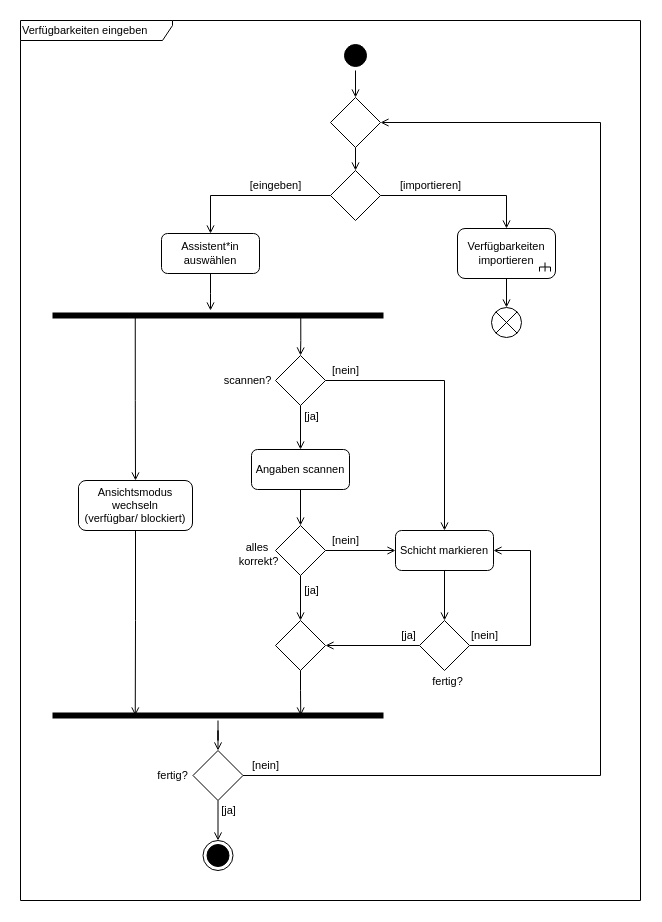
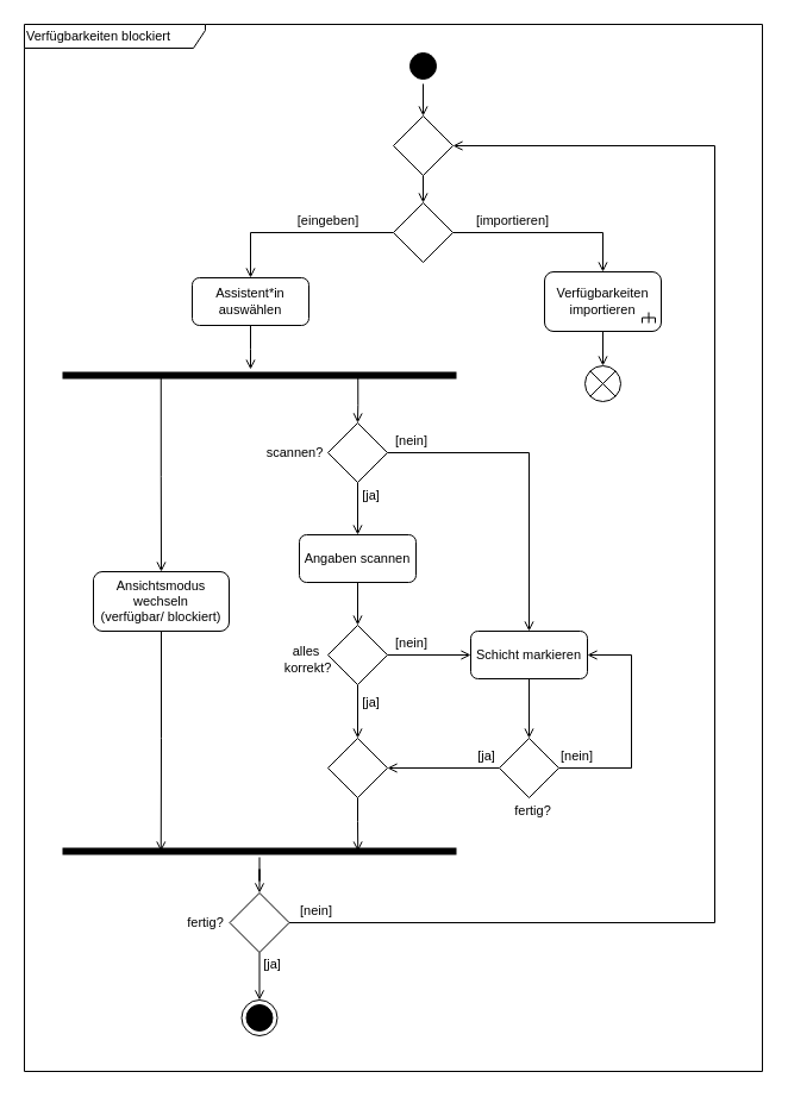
  <mxCell id="0" />
  <mxCell id="1" parent="0" />
  <mxCell id="2" value="alles&amp;nbsp;&lt;div&gt;korrekt?&lt;/div&gt;" style="text;html=1;align=center;verticalAlign=middle;resizable=0;points=[];autosize=1;strokeColor=none;fillColor=none;fontFamily=Helvetica;fontSize=11;fontColor=default;labelBackgroundColor=default;" vertex="1" parent="1"><mxGeometry x="228" y="534" width="60" height="40" as="geometry" /></mxCell>
  <mxCell id="3" style="edgeStyle=orthogonalEdgeStyle;rounded=0;orthogonalLoop=1;jettySize=auto;html=1;entryX=0.5;entryY=0;entryDx=0;entryDy=0;strokeColor=default;align=center;verticalAlign=middle;fontFamily=Helvetica;fontSize=11;fontColor=default;labelBackgroundColor=default;endArrow=open;endFill=0;" edge="1" parent="1" source="4" target="51"><mxGeometry relative="1" as="geometry" /></mxCell>
  <mxCell id="4" value="" style="ellipse;html=1;shape=startState;fillColor=#000000;strokeColor=#000000;" vertex="1" parent="1"><mxGeometry x="340" y="40" width="30" height="30" as="geometry" /></mxCell>
  <mxCell id="5" style="edgeStyle=orthogonalEdgeStyle;rounded=0;orthogonalLoop=1;jettySize=auto;html=1;entryX=0.5;entryY=0;entryDx=0;entryDy=0;strokeColor=default;align=center;verticalAlign=middle;fontFamily=Helvetica;fontSize=11;fontColor=default;labelBackgroundColor=default;endArrow=open;endFill=0;" edge="1" parent="1" source="7" target="12"><mxGeometry relative="1" as="geometry"><mxPoint x="215" y="270" as="targetPoint" /></mxGeometry></mxCell>
  <mxCell id="6" style="edgeStyle=orthogonalEdgeStyle;rounded=0;orthogonalLoop=1;jettySize=auto;html=1;entryX=0.5;entryY=0;entryDx=0;entryDy=0;strokeColor=default;align=center;verticalAlign=middle;fontFamily=Helvetica;fontSize=11;fontColor=default;labelBackgroundColor=default;endArrow=open;endFill=0;" edge="1" parent="1" source="7" target="9"><mxGeometry relative="1" as="geometry" /></mxCell>
  <mxCell id="7" value="" style="rhombus;whiteSpace=wrap;html=1;" vertex="1" parent="1"><mxGeometry x="330" y="170" width="50" height="50" as="geometry" /></mxCell>
  <mxCell id="8" style="edgeStyle=orthogonalEdgeStyle;rounded=0;orthogonalLoop=1;jettySize=auto;html=1;strokeColor=default;align=center;verticalAlign=middle;fontFamily=Helvetica;fontSize=11;fontColor=default;labelBackgroundColor=default;endArrow=open;endFill=0;entryX=0.5;entryY=0;entryDx=0;entryDy=0;" edge="1" parent="1" source="9" target="35"><mxGeometry relative="1" as="geometry"><mxPoint x="532" y="320" as="targetPoint" /></mxGeometry></mxCell>
  <mxCell id="9" value="Verfügbarkeiten importieren" style="rounded=1;whiteSpace=wrap;html=1;fontSize=11;" vertex="1" parent="1"><mxGeometry x="457" y="228" width="98" height="50" as="geometry" /></mxCell>
  <mxCell id="10" value="[eingeben]" style="text;html=1;align=center;verticalAlign=middle;resizable=0;points=[];autosize=1;strokeColor=none;fillColor=none;fontFamily=Helvetica;fontSize=11;fontColor=default;labelBackgroundColor=default;" vertex="1" parent="1"><mxGeometry x="240" y="170" width="70" height="30" as="geometry" /></mxCell>
  <mxCell id="11" value="[importieren]" style="text;html=1;align=center;verticalAlign=middle;resizable=0;points=[];autosize=1;strokeColor=none;fillColor=none;fontFamily=Helvetica;fontSize=11;fontColor=default;labelBackgroundColor=default;" vertex="1" parent="1"><mxGeometry x="390" y="170" width="80" height="30" as="geometry" /></mxCell>
  <mxCell id="12" value="Assistent*in auswählen" style="rounded=1;whiteSpace=wrap;html=1;fontFamily=Helvetica;fontSize=11;fontColor=default;labelBackgroundColor=default;" vertex="1" parent="1"><mxGeometry x="161" y="233" width="98" height="40" as="geometry" /></mxCell>
  <mxCell id="13" style="edgeStyle=orthogonalEdgeStyle;rounded=0;orthogonalLoop=1;jettySize=auto;html=1;entryX=0.5;entryY=0;entryDx=0;entryDy=0;strokeColor=default;align=center;verticalAlign=middle;fontFamily=Helvetica;fontSize=11;fontColor=default;labelBackgroundColor=default;endArrow=open;endFill=0;" edge="1" parent="1" source="15" target="17"><mxGeometry relative="1" as="geometry" /></mxCell>
  <mxCell id="14" style="edgeStyle=orthogonalEdgeStyle;rounded=0;orthogonalLoop=1;jettySize=auto;html=1;entryX=0.5;entryY=0;entryDx=0;entryDy=0;strokeColor=default;align=center;verticalAlign=middle;fontFamily=Helvetica;fontSize=11;fontColor=default;labelBackgroundColor=default;endArrow=open;endFill=0;" edge="1" parent="1" source="15" target="19"><mxGeometry relative="1" as="geometry" /></mxCell>
  <mxCell id="15" value="" style="rhombus;whiteSpace=wrap;html=1;fontFamily=Helvetica;fontSize=11;fontColor=default;labelBackgroundColor=default;" vertex="1" parent="1"><mxGeometry x="275" y="355" width="50" height="50" as="geometry" /></mxCell>
  <mxCell id="16" style="edgeStyle=orthogonalEdgeStyle;rounded=0;orthogonalLoop=1;jettySize=auto;html=1;entryX=0.5;entryY=0;entryDx=0;entryDy=0;strokeColor=default;align=center;verticalAlign=middle;fontFamily=Helvetica;fontSize=11;fontColor=default;labelBackgroundColor=default;endArrow=open;endFill=0;" edge="1" parent="1" source="17" target="25"><mxGeometry relative="1" as="geometry" /></mxCell>
  <mxCell id="17" value="Angaben scannen" style="rounded=1;whiteSpace=wrap;html=1;fontFamily=Helvetica;fontSize=11;fontColor=default;labelBackgroundColor=default;" vertex="1" parent="1"><mxGeometry x="251" y="449" width="98" height="40" as="geometry" /></mxCell>
  <mxCell id="18" style="edgeStyle=orthogonalEdgeStyle;rounded=0;orthogonalLoop=1;jettySize=auto;html=1;entryX=0.5;entryY=0;entryDx=0;entryDy=0;strokeColor=default;align=center;verticalAlign=middle;fontFamily=Helvetica;fontSize=11;fontColor=default;labelBackgroundColor=default;endArrow=open;endFill=0;" edge="1" parent="1" source="19" target="22"><mxGeometry relative="1" as="geometry" /></mxCell>
  <mxCell id="19" value="Schicht markieren" style="rounded=1;whiteSpace=wrap;html=1;fontFamily=Helvetica;fontSize=11;fontColor=default;labelBackgroundColor=default;" vertex="1" parent="1"><mxGeometry x="395" y="530" width="98" height="40" as="geometry" /></mxCell>
  <mxCell id="20" style="edgeStyle=orthogonalEdgeStyle;rounded=0;orthogonalLoop=1;jettySize=auto;html=1;entryX=1;entryY=0.5;entryDx=0;entryDy=0;strokeColor=default;align=center;verticalAlign=middle;fontFamily=Helvetica;fontSize=11;fontColor=default;labelBackgroundColor=default;endArrow=open;endFill=0;" edge="1" parent="1" source="22" target="19"><mxGeometry relative="1" as="geometry"><Array as="points"><mxPoint x="530" y="645" /><mxPoint x="530" y="550" /></Array></mxGeometry></mxCell>
  <mxCell id="21" style="edgeStyle=orthogonalEdgeStyle;rounded=0;orthogonalLoop=1;jettySize=auto;html=1;entryX=1;entryY=0.5;entryDx=0;entryDy=0;strokeColor=default;align=center;verticalAlign=middle;fontFamily=Helvetica;fontSize=11;fontColor=default;labelBackgroundColor=default;endArrow=open;endFill=0;" edge="1" parent="1" source="22" target="31"><mxGeometry relative="1" as="geometry" /></mxCell>
  <mxCell id="22" value="" style="rhombus;whiteSpace=wrap;html=1;fontFamily=Helvetica;fontSize=11;fontColor=default;labelBackgroundColor=default;" vertex="1" parent="1"><mxGeometry x="419" y="620" width="50" height="50" as="geometry" /></mxCell>
  <mxCell id="23" style="edgeStyle=orthogonalEdgeStyle;rounded=0;orthogonalLoop=1;jettySize=auto;html=1;entryX=0.5;entryY=0;entryDx=0;entryDy=0;strokeColor=default;align=center;verticalAlign=middle;fontFamily=Helvetica;fontSize=11;fontColor=default;labelBackgroundColor=default;endArrow=open;endFill=0;" edge="1" parent="1" source="25" target="31"><mxGeometry relative="1" as="geometry" /></mxCell>
  <mxCell id="24" style="edgeStyle=orthogonalEdgeStyle;rounded=0;orthogonalLoop=1;jettySize=auto;html=1;entryX=0;entryY=0.5;entryDx=0;entryDy=0;strokeColor=default;align=center;verticalAlign=middle;fontFamily=Helvetica;fontSize=11;fontColor=default;labelBackgroundColor=default;endArrow=open;endFill=0;" edge="1" parent="1" source="25" target="19"><mxGeometry relative="1" as="geometry" /></mxCell>
  <mxCell id="25" value="" style="rhombus;whiteSpace=wrap;html=1;fontFamily=Helvetica;fontSize=11;fontColor=default;labelBackgroundColor=default;" vertex="1" parent="1"><mxGeometry x="275" y="525" width="50" height="50" as="geometry" /></mxCell>
  <mxCell id="26" value="fertig?" style="text;html=1;align=center;verticalAlign=middle;resizable=0;points=[];autosize=1;strokeColor=none;fillColor=none;fontFamily=Helvetica;fontSize=11;fontColor=default;labelBackgroundColor=default;" vertex="1" parent="1"><mxGeometry x="422" y="666" width="50" height="30" as="geometry" /></mxCell>
  <mxCell id="27" value="[nein]" style="text;html=1;align=center;verticalAlign=middle;resizable=0;points=[];autosize=1;strokeColor=none;fillColor=none;fontFamily=Helvetica;fontSize=11;fontColor=default;labelBackgroundColor=default;" vertex="1" parent="1"><mxGeometry x="459" y="620" width="50" height="30" as="geometry" /></mxCell>
  <mxCell id="28" value="scannen?" style="text;html=1;align=center;verticalAlign=middle;resizable=0;points=[];autosize=1;strokeColor=none;fillColor=none;fontFamily=Helvetica;fontSize=11;fontColor=default;labelBackgroundColor=default;" vertex="1" parent="1"><mxGeometry x="211.5" y="365" width="70" height="30" as="geometry" /></mxCell>
  <mxCell id="29" value="[ja]" style="text;html=1;align=center;verticalAlign=middle;resizable=0;points=[];autosize=1;strokeColor=none;fillColor=none;fontFamily=Helvetica;fontSize=11;fontColor=default;labelBackgroundColor=default;" vertex="1" parent="1"><mxGeometry x="291" y="401" width="40" height="30" as="geometry" /></mxCell>
  <mxCell id="30" value="[nein]" style="text;html=1;align=center;verticalAlign=middle;resizable=0;points=[];autosize=1;strokeColor=none;fillColor=none;fontFamily=Helvetica;fontSize=11;fontColor=default;labelBackgroundColor=default;" vertex="1" parent="1"><mxGeometry x="320" y="525" width="50" height="30" as="geometry" /></mxCell>
  <mxCell id="31" value="" style="rhombus;whiteSpace=wrap;html=1;fontFamily=Helvetica;fontSize=11;fontColor=default;labelBackgroundColor=default;" vertex="1" parent="1"><mxGeometry x="275" y="620" width="50" height="50" as="geometry" /></mxCell>
  <mxCell id="32" value="[ja]" style="text;html=1;align=center;verticalAlign=middle;resizable=0;points=[];autosize=1;strokeColor=none;fillColor=none;fontFamily=Helvetica;fontSize=11;fontColor=default;labelBackgroundColor=default;" vertex="1" parent="1"><mxGeometry x="291" y="575" width="40" height="30" as="geometry" /></mxCell>
  <mxCell id="33" value="[ja]" style="text;html=1;align=center;verticalAlign=middle;resizable=0;points=[];autosize=1;strokeColor=none;fillColor=none;fontFamily=Helvetica;fontSize=11;fontColor=default;labelBackgroundColor=default;" vertex="1" parent="1"><mxGeometry x="388" y="620" width="40" height="30" as="geometry" /></mxCell>
  <mxCell id="34" value="[nein]" style="text;html=1;align=center;verticalAlign=middle;resizable=0;points=[];autosize=1;strokeColor=none;fillColor=none;fontFamily=Helvetica;fontSize=11;fontColor=default;labelBackgroundColor=default;" vertex="1" parent="1"><mxGeometry x="320" y="355" width="50" height="30" as="geometry" /></mxCell>
  <mxCell id="35" value="" style="shape=sumEllipse;perimeter=ellipsePerimeter;html=1;backgroundOutline=1;fontFamily=Helvetica;fontSize=11;fontColor=default;labelBackgroundColor=default;" vertex="1" parent="1"><mxGeometry x="491" y="307" width="30" height="30" as="geometry" /></mxCell>
  <mxCell id="36" value="" style="strokeWidth=1;html=1;shape=mxgraph.flowchart.annotation_2;align=left;labelPosition=right;pointerEvents=1;rotation=90;fontFamily=Helvetica;fontSize=11;fontColor=default;labelBackgroundColor=default;" vertex="1" parent="1"><mxGeometry x="540" y="261" width="9" height="11" as="geometry" /></mxCell>
  <mxCell id="37" value="" style="endArrow=none;html=1;rounded=0;entryX=0.519;entryY=0.49;entryDx=0;entryDy=0;entryPerimeter=0;exitX=1;exitY=0.5;exitDx=0;exitDy=0;exitPerimeter=0;strokeWidth=1;strokeColor=default;align=center;verticalAlign=middle;fontFamily=Helvetica;fontSize=11;fontColor=default;labelBackgroundColor=default;edgeStyle=orthogonalEdgeStyle;" edge="1" source="36" target="36" parent="1"><mxGeometry width="50" height="50" relative="1" as="geometry"><mxPoint x="-48" y="364.5" as="sourcePoint" /><mxPoint x="15" y="394.5" as="targetPoint" /></mxGeometry></mxCell>
  <mxCell id="38" style="edgeStyle=orthogonalEdgeStyle;rounded=0;orthogonalLoop=1;jettySize=auto;html=1;exitX=0.75;exitY=0.5;exitDx=0;exitDy=0;exitPerimeter=0;entryX=0.5;entryY=0;entryDx=0;entryDy=0;strokeColor=default;align=center;verticalAlign=middle;fontFamily=Helvetica;fontSize=11;fontColor=default;labelBackgroundColor=default;endArrow=open;endFill=0;" edge="1" parent="1" source="40" target="15"><mxGeometry relative="1" as="geometry" /></mxCell>
  <mxCell id="39" style="edgeStyle=orthogonalEdgeStyle;rounded=0;orthogonalLoop=1;jettySize=auto;html=1;exitX=0.25;exitY=0.5;exitDx=0;exitDy=0;exitPerimeter=0;strokeColor=default;align=center;verticalAlign=middle;fontFamily=Helvetica;fontSize=11;fontColor=default;labelBackgroundColor=default;endArrow=open;endFill=0;" edge="1" parent="1" source="40" target="41"><mxGeometry relative="1" as="geometry" /></mxCell>
  <mxCell id="40" value="" style="shape=line;html=1;strokeWidth=6;strokeColor=#000000;fillColor=#000000;fontFamily=Helvetica;fontSize=11;fontColor=default;labelBackgroundColor=default;" vertex="1" parent="1"><mxGeometry x="52" y="310" width="331" height="10" as="geometry" /></mxCell>
  <mxCell id="41" value="Ansichtsmodus wechseln&lt;div&gt;(verfügbar/ blockiert)&lt;/div&gt;" style="rounded=1;whiteSpace=wrap;html=1;fontFamily=Helvetica;fontSize=11;fontColor=default;labelBackgroundColor=default;" vertex="1" parent="1"><mxGeometry x="78" y="480" width="114" height="50" as="geometry" /></mxCell>
  <mxCell id="42" style="edgeStyle=orthogonalEdgeStyle;rounded=0;orthogonalLoop=1;jettySize=auto;html=1;strokeColor=default;align=center;verticalAlign=middle;fontFamily=Helvetica;fontSize=11;fontColor=default;labelBackgroundColor=default;endArrow=open;endFill=0;" edge="1" parent="1" source="12"><mxGeometry relative="1" as="geometry"><mxPoint x="210" y="310" as="targetPoint" /></mxGeometry></mxCell>
  <mxCell id="43" style="edgeStyle=orthogonalEdgeStyle;rounded=0;orthogonalLoop=1;jettySize=auto;html=1;entryX=0.5;entryY=0;entryDx=0;entryDy=0;strokeColor=default;align=center;verticalAlign=middle;fontFamily=Helvetica;fontSize=11;fontColor=default;labelBackgroundColor=default;endArrow=open;endFill=0;" edge="1" parent="1" source="44" target="49"><mxGeometry relative="1" as="geometry" /></mxCell>
  <mxCell id="44" value="" style="shape=line;html=1;strokeWidth=6;strokeColor=#000000;fillColor=#000000;fontFamily=Helvetica;fontSize=11;fontColor=default;labelBackgroundColor=default;" vertex="1" parent="1"><mxGeometry x="52" y="710" width="331" height="10" as="geometry" /></mxCell>
  <mxCell id="45" style="edgeStyle=orthogonalEdgeStyle;rounded=0;orthogonalLoop=1;jettySize=auto;html=1;entryX=0.75;entryY=0.5;entryDx=0;entryDy=0;entryPerimeter=0;strokeColor=default;align=center;verticalAlign=middle;fontFamily=Helvetica;fontSize=11;fontColor=default;labelBackgroundColor=default;endArrow=open;endFill=0;" edge="1" parent="1" source="31" target="44"><mxGeometry relative="1" as="geometry" /></mxCell>
  <mxCell id="46" style="edgeStyle=orthogonalEdgeStyle;rounded=0;orthogonalLoop=1;jettySize=auto;html=1;entryX=0.25;entryY=0.5;entryDx=0;entryDy=0;entryPerimeter=0;strokeColor=default;align=center;verticalAlign=middle;fontFamily=Helvetica;fontSize=11;fontColor=default;labelBackgroundColor=default;endArrow=open;endFill=0;" edge="1" parent="1" source="41" target="44"><mxGeometry relative="1" as="geometry" /></mxCell>
  <mxCell id="47" style="edgeStyle=orthogonalEdgeStyle;rounded=0;orthogonalLoop=1;jettySize=auto;html=1;entryX=1;entryY=0.5;entryDx=0;entryDy=0;strokeColor=default;align=center;verticalAlign=middle;fontFamily=Helvetica;fontSize=11;fontColor=default;labelBackgroundColor=default;endArrow=open;endFill=0;" edge="1" parent="1" source="49" target="51"><mxGeometry relative="1" as="geometry"><Array as="points"><mxPoint x="600" y="775" /><mxPoint x="600" y="122" /></Array></mxGeometry></mxCell>
  <mxCell id="48" style="edgeStyle=orthogonalEdgeStyle;rounded=0;orthogonalLoop=1;jettySize=auto;html=1;entryX=0.5;entryY=0;entryDx=0;entryDy=0;strokeColor=default;align=center;verticalAlign=middle;fontFamily=Helvetica;fontSize=11;fontColor=default;labelBackgroundColor=default;endArrow=open;endFill=0;" edge="1" parent="1" source="49" target="52"><mxGeometry relative="1" as="geometry" /></mxCell>
  <mxCell id="49" value="" style="rhombus;whiteSpace=wrap;html=1;fontFamily=Helvetica;fontSize=11;fontColor=default;labelBackgroundColor=default;" vertex="1" parent="1"><mxGeometry x="192.5" y="750" width="50" height="50" as="geometry" /></mxCell>
  <mxCell id="50" style="edgeStyle=orthogonalEdgeStyle;rounded=0;orthogonalLoop=1;jettySize=auto;html=1;entryX=0.5;entryY=0;entryDx=0;entryDy=0;strokeColor=default;align=center;verticalAlign=middle;fontFamily=Helvetica;fontSize=11;fontColor=default;labelBackgroundColor=default;endArrow=open;endFill=0;" edge="1" parent="1" source="51" target="7"><mxGeometry relative="1" as="geometry" /></mxCell>
  <mxCell id="51" value="" style="rhombus;whiteSpace=wrap;html=1;fontFamily=Helvetica;fontSize=11;fontColor=default;labelBackgroundColor=default;" vertex="1" parent="1"><mxGeometry x="330" y="97" width="50" height="50" as="geometry" /></mxCell>
  <mxCell id="52" value="" style="ellipse;html=1;shape=endState;fillColor=#000000;strokeColor=#000000;fontFamily=Helvetica;fontSize=11;fontColor=default;labelBackgroundColor=default;" vertex="1" parent="1"><mxGeometry x="202.5" y="840" width="30" height="30" as="geometry" /></mxCell>
- <mxCell id="53" value="Verfügbarkeiten eingeben" style="shape=umlFrame;whiteSpace=wrap;html=1;pointerEvents=0;fontFamily=Helvetica;fontSize=11;fontColor=default;labelBackgroundColor=default;width=152;height=20;align=left;" vertex="1" parent="1"><mxGeometry x="20" y="20" width="620" height="880" as="geometry" /></mxCell>
+ <mxCell id="53" value="Verfügbarkeiten blockiert" style="shape=umlFrame;whiteSpace=wrap;html=1;pointerEvents=0;fontFamily=Helvetica;fontSize=11;fontColor=default;labelBackgroundColor=default;width=152;height=20;align=left;" vertex="1" parent="1"><mxGeometry x="20" y="20" width="620" height="880" as="geometry" /></mxCell>
  <mxCell id="54" value="[nein]" style="text;html=1;align=center;verticalAlign=middle;resizable=0;points=[];autosize=1;strokeColor=none;fillColor=none;fontFamily=Helvetica;fontSize=11;fontColor=default;labelBackgroundColor=default;" vertex="1" parent="1"><mxGeometry x="240" y="750" width="50" height="30" as="geometry" /></mxCell>
  <mxCell id="55" value="[ja]" style="text;html=1;align=center;verticalAlign=middle;resizable=0;points=[];autosize=1;strokeColor=none;fillColor=none;fontFamily=Helvetica;fontSize=11;fontColor=default;labelBackgroundColor=default;" vertex="1" parent="1"><mxGeometry x="207.5" y="795" width="40" height="30" as="geometry" /></mxCell>
  <mxCell id="56" value="fertig?" style="text;html=1;align=center;verticalAlign=middle;resizable=0;points=[];autosize=1;strokeColor=none;fillColor=none;fontFamily=Helvetica;fontSize=11;fontColor=default;labelBackgroundColor=default;" vertex="1" parent="1"><mxGeometry x="146.5" y="760" width="50" height="30" as="geometry" /></mxCell>
